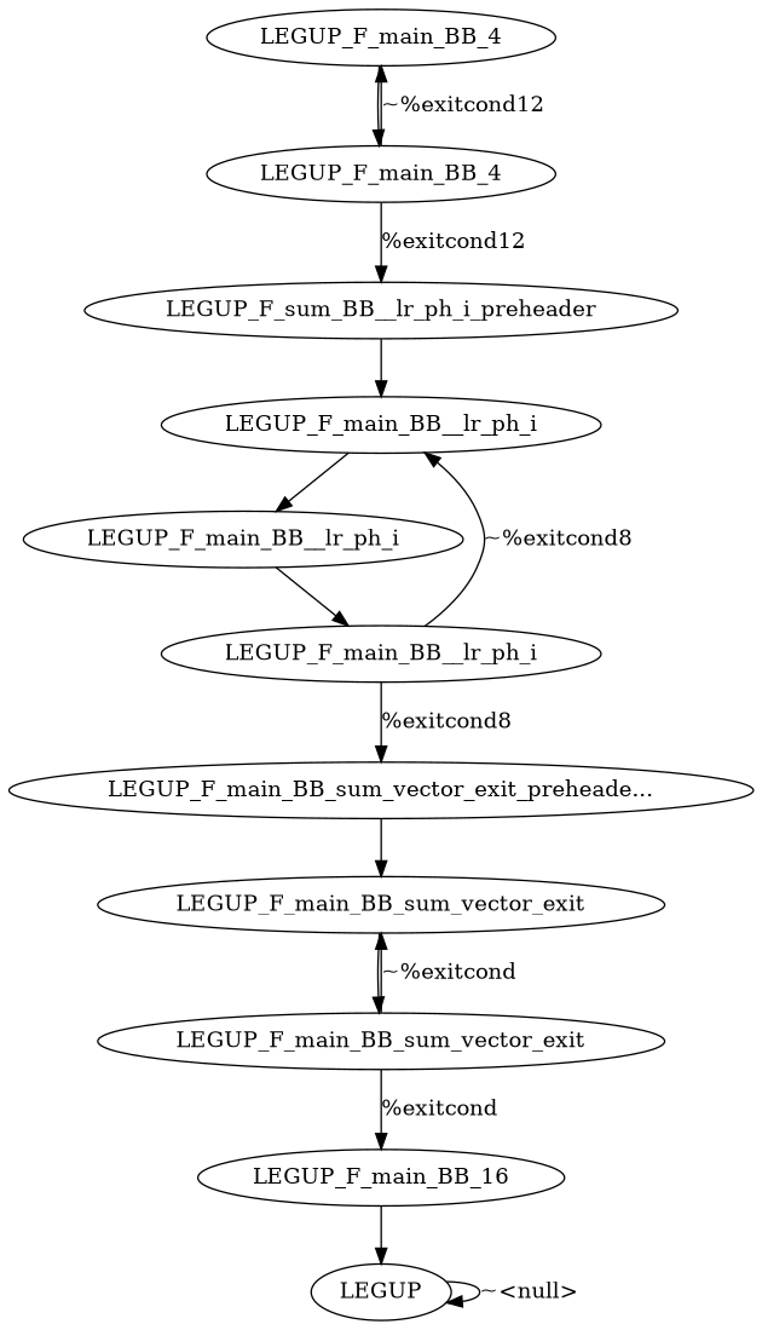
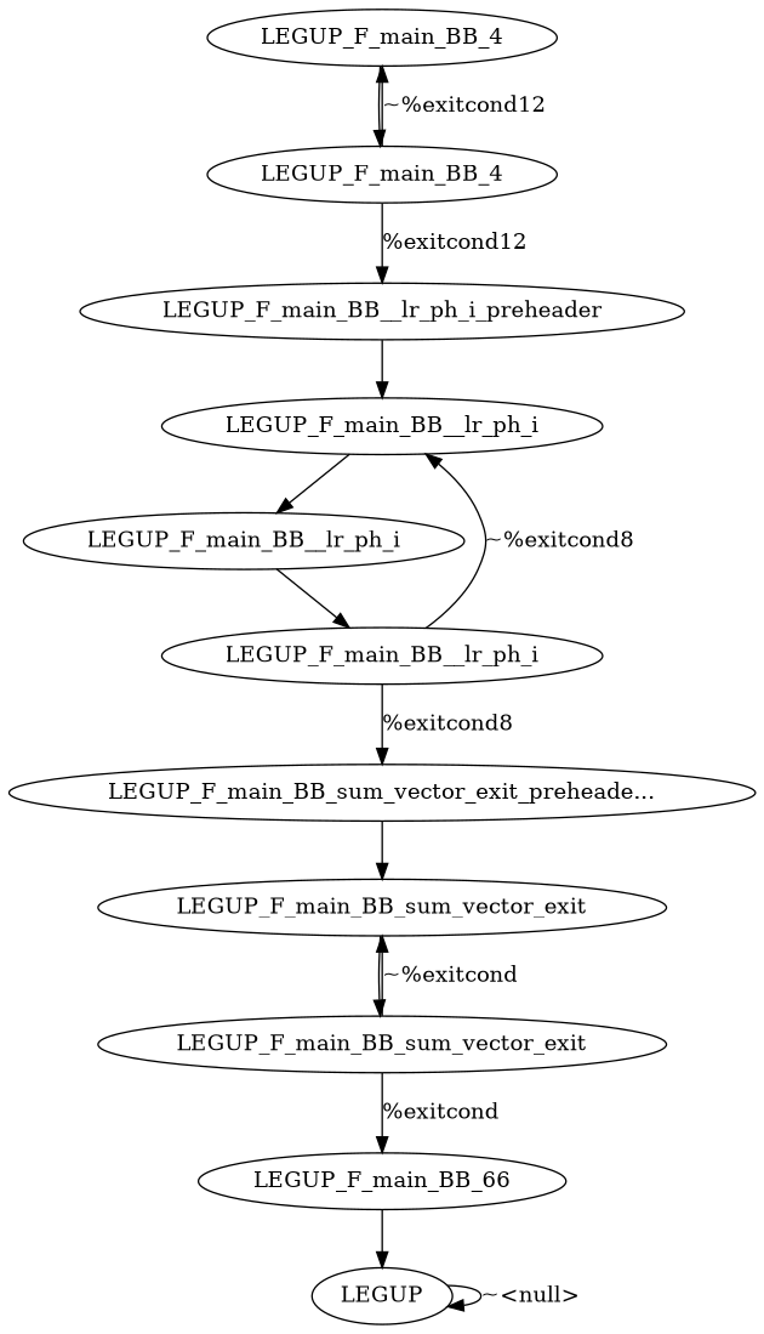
  digraph {
    n1 [label=LEGUP_F_main_BB_4]
    n2 [label=LEGUP_F_main_BB_4]
    n3 [label=LEGUP]
-   n4 [label=LEGUP_F_sum_BB__lr_ph_i_preheader]
+   n4 [label=LEGUP_F_main_BB__lr_ph_i_preheader]
    n5 [label=LEGUP_F_main_BB__lr_ph_i]
    n6 [label=LEGUP_F_main_BB__lr_ph_i]
    n7 [label=LEGUP_F_main_BB__lr_ph_i]
    n8 [label="LEGUP_F_main_BB_sum_vector_exit_preheade..."]
    n9 [label=LEGUP_F_main_BB_sum_vector_exit]
    n10 [label=LEGUP_F_main_BB_sum_vector_exit]
-   n11 [label=LEGUP_F_main_BB_16]
+   n11 [label=LEGUP_F_main_BB_66]
    n1 -> n2
    n2 -> n1 [label="~%exitcond12"]
    n2 -> n4 [label="%exitcond12"]
    n3 -> n3 [label="~<null>"]
    n4 -> n5
    n5 -> n6
    n6 -> n7
    n7 -> n5 [label="~%exitcond8"]
    n7 -> n8 [label="%exitcond8"]
    n8 -> n9
    n9 -> n10
    n10 -> n9 [label="~%exitcond"]
    n10 -> n11 [label="%exitcond"]
    n11 -> n3
  }
